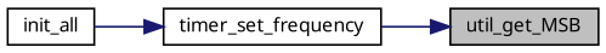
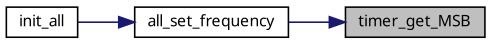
  digraph {
    fontname="Noto Sans"
    rankdir=RL
    node [color=black fillcolor=white fontname="Noto Sans" fontsize=10 shape=record style=filled]
    edge [color=midnightblue dir=back fontname="Noto Sans" fontsize=10 labelfontname=Helvetica labelfontsize=10 style=solid]
-   n1 [fillcolor=grey75 fontcolor=black height=0.2 label=util_get_MSB width=0.4]
-   n2 [height=0.2 label=timer_set_frequency width=0.4]
+   n1 [fillcolor=grey75 fontcolor=black height=0.2 label=timer_get_MSB width=0.4]
+   n2 [height=0.2 label=all_set_frequency width=0.4]
    n3 [height=0.2 label=init_all width=0.4]
    n1 -> n2
    n2 -> n3
  }
